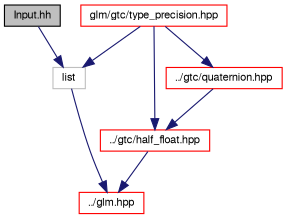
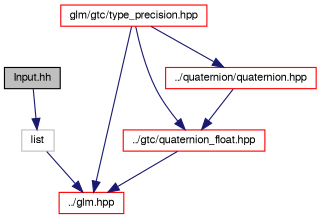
  digraph {
    node [color=red fillcolor=white fontname=FreeSans fontsize=10 shape=record style=filled]
    edge [color=midnightblue fontname=FreeSans fontsize=10 labelfontname=FreeSans labelfontsize=10 style=solid]
    n1 [color=black fillcolor=grey75 fontcolor=black height=0.2 label="Input.hh" width=0.4]
    n2 [color=grey75 height=0.2 label=list width=0.4]
    n3 [height=0.2 label="../glm.hpp" width=0.4]
    n4 [height=0.2 label="glm/gtc/type_precision.hpp" width=0.4]
-   n5 [height=0.2 label="../gtc/half_float.hpp" width=0.4]
-   n6 [height=0.2 label="../gtc/quaternion.hpp" width=0.4]
+   n5 [height=0.2 label="../gtc/quaternion_float.hpp" width=0.4]
+   n6 [height=0.2 label="../quaternion/quaternion.hpp" width=0.4]
    n1 -> n2
    n2 -> n3
-   n4 -> n2
+   n4 -> n3
    n4 -> n5
    n4 -> n6
    n5 -> n3
    n6 -> n5
  }
